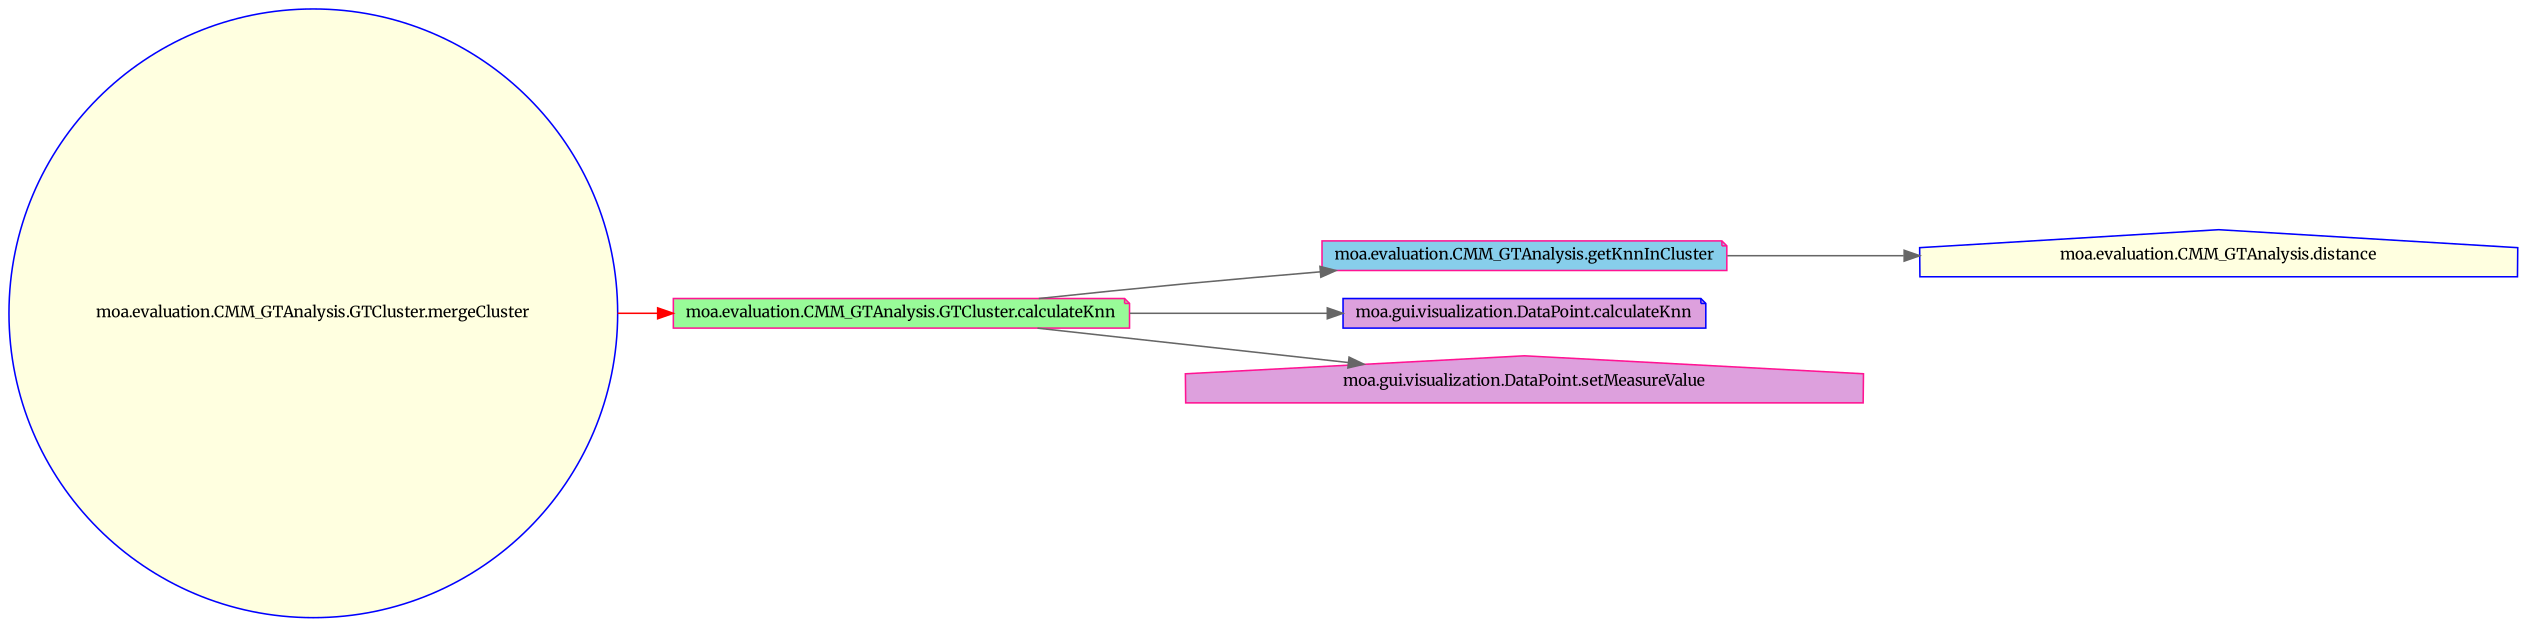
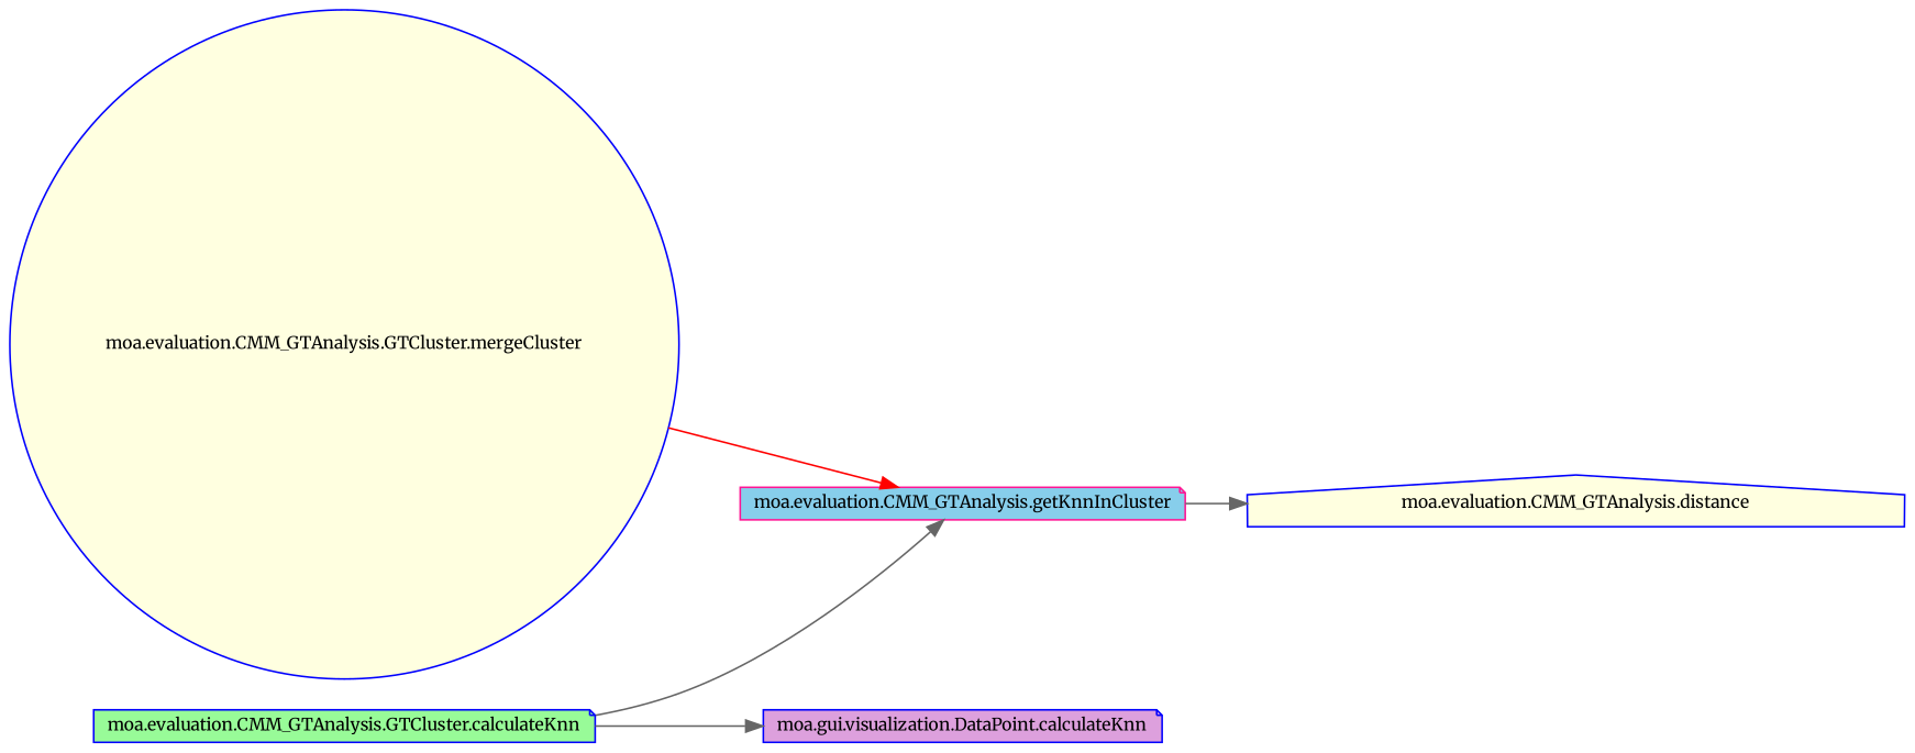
  digraph {
    fontname=Merriweather
    rankdir=LR
    node [color=blue fillcolor=lightyellow fontname=Merriweather fontsize=10 shape=note style=filled]
    edge [color=gray40 fontname=Merriweather fontsize=10 labelfontname=Helvetica labelfontsize=10 style=solid]
    n1 [fontcolor=black height=0.2 label="moa.evaluation.CMM_GTAnalysis.GTCluster.mergeCluster" shape=circle width=0.4]
-   n2 [color=deeppink fillcolor=palegreen height=0.2 label="moa.evaluation.CMM_GTAnalysis.GTCluster.calculateKnn" width=0.4]
+   n2 [fillcolor=palegreen height=0.2 label="moa.evaluation.CMM_GTAnalysis.GTCluster.calculateKnn" width=0.4]
    n3 [color=deeppink fillcolor=skyblue height=0.2 label="moa.evaluation.CMM_GTAnalysis.getKnnInCluster" width=0.4]
    n4 [fillcolor=plum height=0.2 label="moa.gui.visualization.DataPoint.calculateKnn" width=0.4]
-   n5 [color=deeppink fillcolor=plum height=0.2 label="moa.gui.visualization.DataPoint.setMeasureValue" shape=house width=0.4]
    n6 [height=0.2 label="moa.evaluation.CMM_GTAnalysis.distance" shape=house width=0.4]
-   n1 -> n2 [color=red]
+   n1 -> n3 [color=red]
    n2 -> n3
    n2 -> n4
-   n2 -> n5
    n3 -> n6
  }
